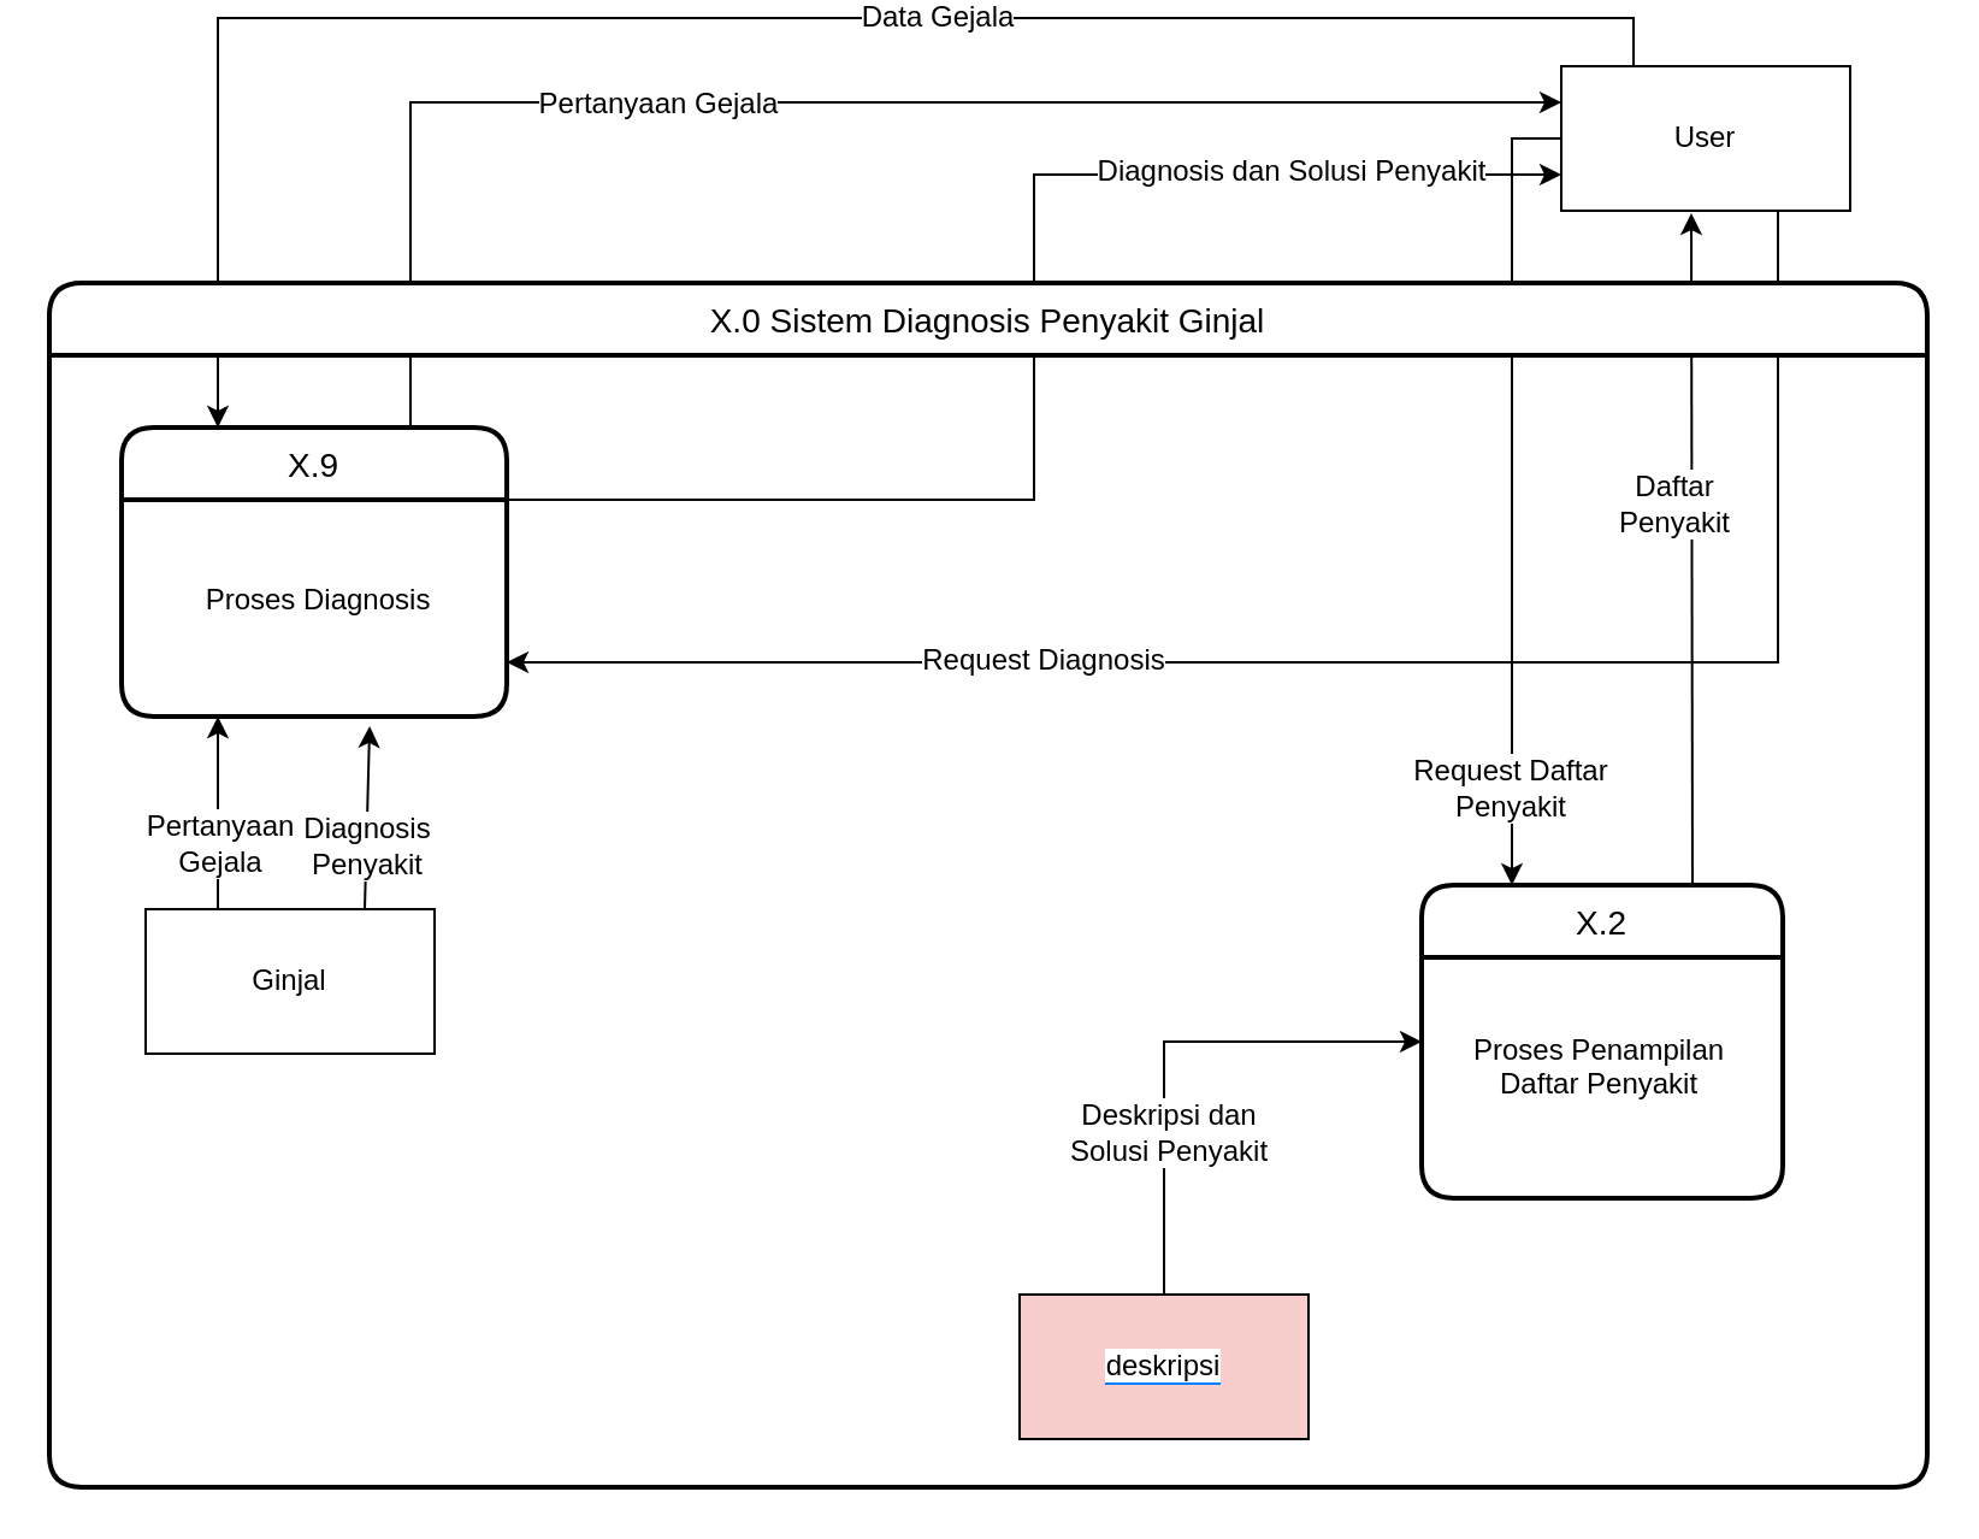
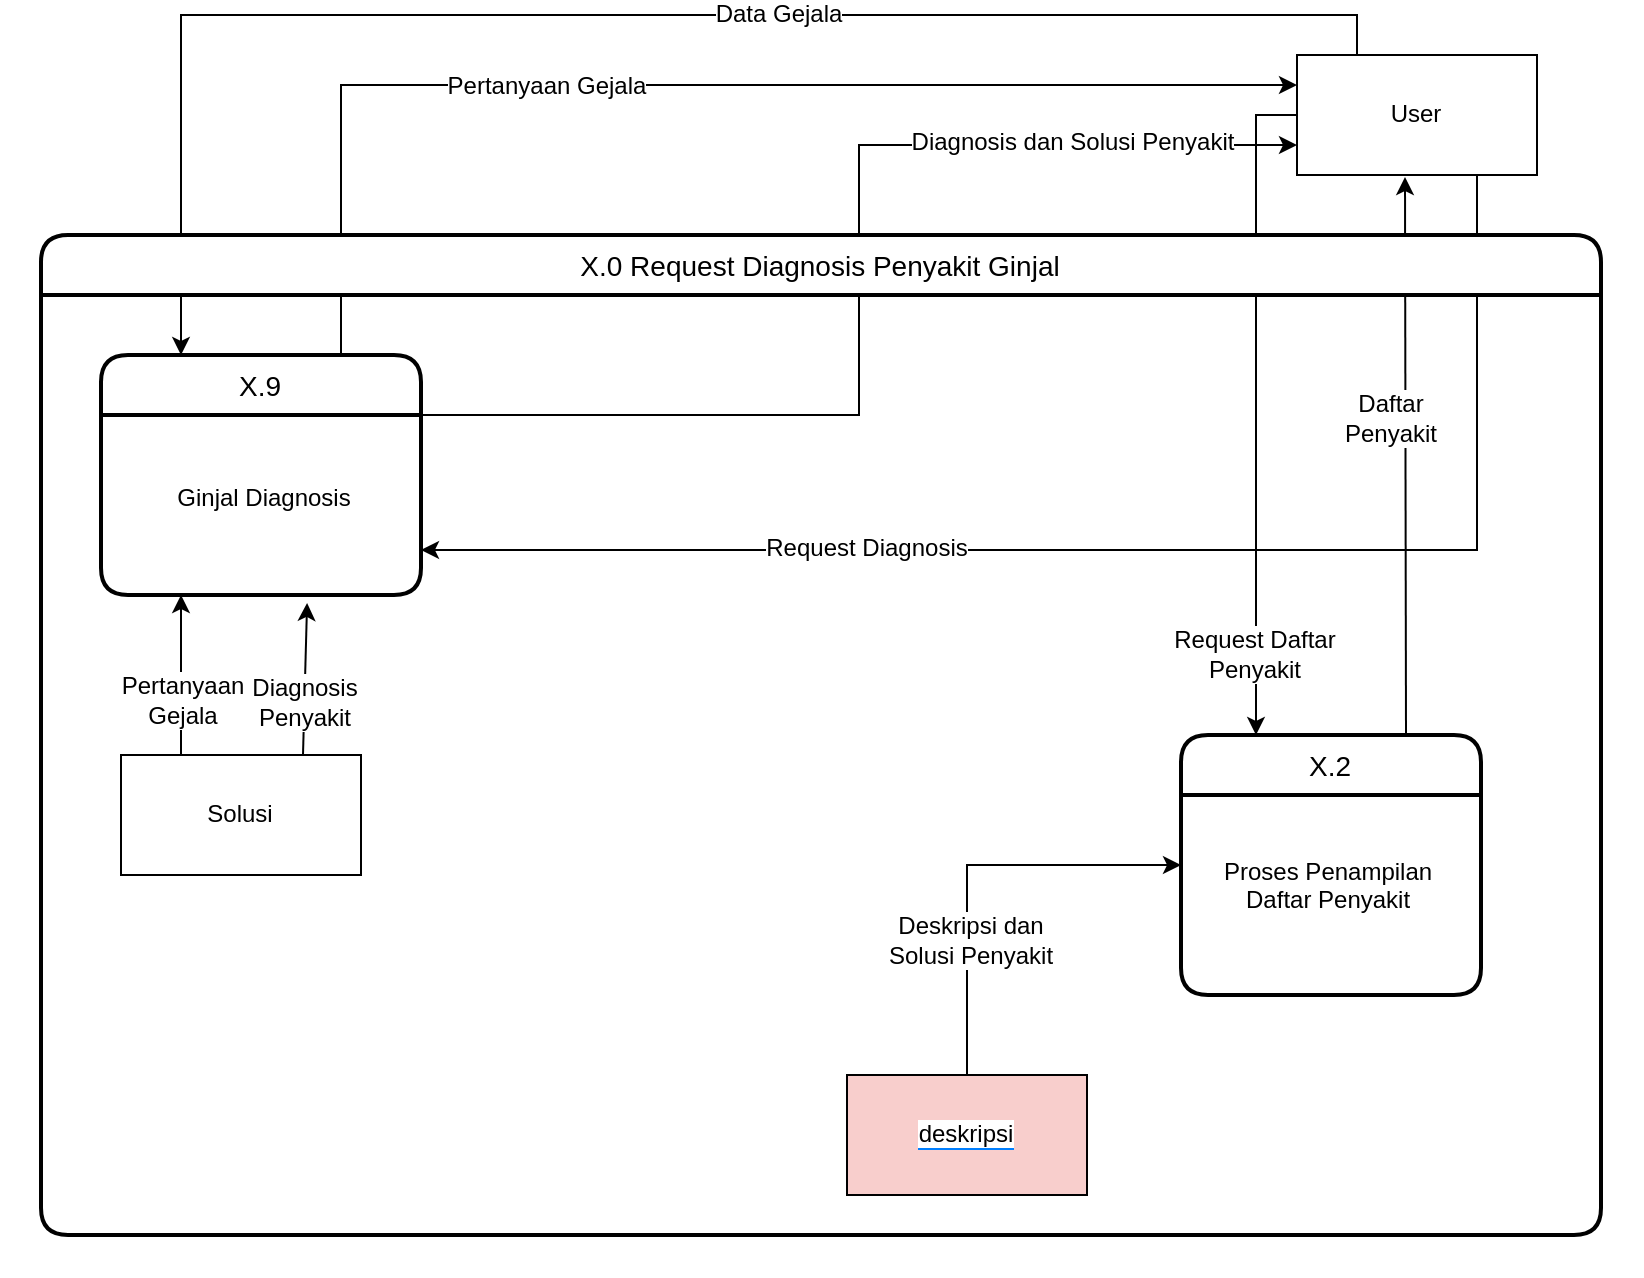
  <mxCell id="0" />
  <mxCell id="1" parent="0" />
  <mxCell id="2" style="edgeStyle=orthogonalEdgeStyle;rounded=0;orthogonalLoop=1;jettySize=auto;html=1;exitX=0.25;exitY=0;exitDx=0;exitDy=0;entryX=0.25;entryY=0;entryDx=0;entryDy=0;fontColor=#000000;" edge="1" parent="1" source="8" target="11"><mxGeometry relative="1" as="geometry" /></mxCell>
  <mxCell id="3" value="Data Gejala" style="text;html=1;resizable=0;points=[];align=center;verticalAlign=middle;labelBackgroundColor=#ffffff;fontColor=#000000;" vertex="1" connectable="0" parent="2"><mxGeometry x="-0.14" y="-1" relative="1" as="geometry"><mxPoint x="25" as="offset" /></mxGeometry></mxCell>
  <mxCell id="4" style="edgeStyle=orthogonalEdgeStyle;rounded=0;orthogonalLoop=1;jettySize=auto;html=1;exitX=0.75;exitY=1;exitDx=0;exitDy=0;entryX=1;entryY=0.75;entryDx=0;entryDy=0;fontColor=#000000;" edge="1" parent="1" source="8" target="12"><mxGeometry relative="1" as="geometry" /></mxCell>
  <mxCell id="5" value="Request Diagnosis" style="text;html=1;resizable=0;points=[];align=center;verticalAlign=middle;labelBackgroundColor=#ffffff;fontColor=#000000;" vertex="1" connectable="0" parent="4"><mxGeometry x="0.446" y="1" relative="1" as="geometry"><mxPoint x="24" y="-2" as="offset" /></mxGeometry></mxCell>
  <mxCell id="6" style="edgeStyle=orthogonalEdgeStyle;rounded=0;orthogonalLoop=1;jettySize=auto;html=1;exitX=0;exitY=0.5;exitDx=0;exitDy=0;entryX=0.25;entryY=0;entryDx=0;entryDy=0;fontColor=#000000;" edge="1" parent="1" source="8" target="25"><mxGeometry relative="1" as="geometry" /></mxCell>
  <mxCell id="7" value="Request Daftar&lt;br&gt;Penyakit&lt;br&gt;" style="text;html=1;resizable=0;points=[];align=center;verticalAlign=middle;labelBackgroundColor=#ffffff;fontColor=#000000;" vertex="1" connectable="0" parent="6"><mxGeometry x="0.753" y="-1" relative="1" as="geometry"><mxPoint as="offset" /></mxGeometry></mxCell>
  <mxCell id="8" value="User" style="rounded=0;whiteSpace=wrap;html=1;" vertex="1" parent="1"><mxGeometry x="648" y="20" width="120" height="60" as="geometry" /></mxCell>
  <mxCell id="9" style="edgeStyle=orthogonalEdgeStyle;rounded=0;orthogonalLoop=1;jettySize=auto;html=1;exitX=1;exitY=0.25;exitDx=0;exitDy=0;entryX=0;entryY=0.75;entryDx=0;entryDy=0;" edge="1" parent="1" source="11" target="8"><mxGeometry relative="1" as="geometry" /></mxCell>
  <mxCell id="10" value="Diagnosis dan Solusi Penyakit" style="text;html=1;resizable=0;points=[];align=center;verticalAlign=middle;labelBackgroundColor=#ffffff;" vertex="1" connectable="0" parent="9"><mxGeometry x="0.521" relative="1" as="geometry"><mxPoint x="24" y="-2" as="offset" /></mxGeometry></mxCell>
  <mxCell id="11" value="X.9" style="swimlane;childLayout=stackLayout;horizontal=1;startSize=30;horizontalStack=0;fillColor=#FFFFFF;fontColor=#000000;rounded=1;fontSize=14;fontStyle=0;strokeWidth=2;resizeParent=0;resizeLast=1;shadow=0;dashed=0;align=center;verticalAlign=middle;labelBackgroundColor=none;" vertex="1" parent="1"><mxGeometry x="50" y="170" width="160" height="120" as="geometry" /></mxCell>
- <mxCell id="12" value="&#10;&#10;Proses Diagnosis" style="align=center;strokeColor=none;fillColor=none;spacingLeft=4;fontSize=12;verticalAlign=top;resizable=0;rotatable=0;part=1;" vertex="1" parent="11"><mxGeometry y="30" width="160" height="90" as="geometry" /></mxCell>
+ <mxCell id="12" value="&#10;&#10;Ginjal Diagnosis" style="align=center;strokeColor=none;fillColor=none;spacingLeft=4;fontSize=12;verticalAlign=top;resizable=0;rotatable=0;part=1;" vertex="1" parent="11"><mxGeometry y="30" width="160" height="90" as="geometry" /></mxCell>
  <mxCell id="13" style="edgeStyle=orthogonalEdgeStyle;rounded=0;orthogonalLoop=1;jettySize=auto;html=1;exitX=0.75;exitY=0;exitDx=0;exitDy=0;entryX=0;entryY=0.25;entryDx=0;entryDy=0;" edge="1" parent="1" source="11" target="8"><mxGeometry relative="1" as="geometry"><mxPoint x="180" y="160" as="sourcePoint" /><mxPoint x="640" y="40" as="targetPoint" /></mxGeometry></mxCell>
  <mxCell id="14" value="Pertanyaan Gejala" style="text;html=1;resizable=0;points=[];align=center;verticalAlign=middle;labelBackgroundColor=#ffffff;" vertex="1" connectable="0" parent="13"><mxGeometry x="-0.226" relative="1" as="geometry"><mxPoint as="offset" /></mxGeometry></mxCell>
  <mxCell id="15" style="edgeStyle=none;rounded=0;orthogonalLoop=1;jettySize=auto;html=1;exitX=0.25;exitY=0;exitDx=0;exitDy=0;entryX=0.25;entryY=1;entryDx=0;entryDy=0;" edge="1" parent="1" source="19" target="12"><mxGeometry relative="1" as="geometry" /></mxCell>
  <mxCell id="16" value="Pertanyaan&lt;br&gt;Gejala&lt;br&gt;" style="text;html=1;resizable=0;points=[];align=center;verticalAlign=middle;labelBackgroundColor=#ffffff;" vertex="1" connectable="0" parent="15"><mxGeometry x="0.3" relative="1" as="geometry"><mxPoint y="24" as="offset" /></mxGeometry></mxCell>
  <mxCell id="17" style="edgeStyle=none;rounded=0;orthogonalLoop=1;jettySize=auto;html=1;exitX=0.75;exitY=0;exitDx=0;exitDy=0;entryX=0.644;entryY=1.044;entryDx=0;entryDy=0;entryPerimeter=0;" edge="1" parent="1" target="12"><mxGeometry relative="1" as="geometry"><mxPoint x="151" y="370" as="sourcePoint" /><mxPoint x="150" y="290" as="targetPoint" /></mxGeometry></mxCell>
  <mxCell id="18" value="Diagnosis&lt;br&gt;Penyakit" style="text;html=1;resizable=0;points=[];align=center;verticalAlign=middle;labelBackgroundColor=#ffffff;" vertex="1" connectable="0" parent="17"><mxGeometry x="-0.289" relative="1" as="geometry"><mxPoint as="offset" /></mxGeometry></mxCell>
- <mxCell id="19" value="Ginjal" style="rounded=0;whiteSpace=wrap;html=1;" vertex="1" parent="1"><mxGeometry x="60" y="370" width="120" height="60" as="geometry" /></mxCell>
+ <mxCell id="19" value="Solusi" style="rounded=0;whiteSpace=wrap;html=1;" vertex="1" parent="1"><mxGeometry x="60" y="370" width="120" height="60" as="geometry" /></mxCell>
  <mxCell id="20" style="edgeStyle=orthogonalEdgeStyle;rounded=0;orthogonalLoop=1;jettySize=auto;html=1;exitX=0.5;exitY=0;exitDx=0;exitDy=0;entryX=0;entryY=0.5;entryDx=0;entryDy=0;fontColor=#000000;" edge="1" parent="1" source="22" target="25"><mxGeometry relative="1" as="geometry" /></mxCell>
  <mxCell id="21" value="Deskripsi dan&lt;br&gt;Solusi Penyakit&lt;br&gt;" style="text;html=1;resizable=0;points=[];align=center;verticalAlign=middle;labelBackgroundColor=#ffffff;fontColor=#000000;" vertex="1" connectable="0" parent="20"><mxGeometry x="-0.358" y="-1" relative="1" as="geometry"><mxPoint as="offset" /></mxGeometry></mxCell>
  <mxCell id="22" value="&lt;font color=&quot;#000000&quot; style=&quot;background-color: rgb(255 , 255 , 255)&quot;&gt;deskripsi&lt;/font&gt;" style="rounded=0;whiteSpace=wrap;html=1;labelBackgroundColor=#007FFF;fontColor=#FFFFFF;align=center;fillColor=#f8cecc;" vertex="1" parent="1"><mxGeometry x="423" y="530" width="120" height="60" as="geometry" /></mxCell>
  <mxCell id="23" style="edgeStyle=none;rounded=0;orthogonalLoop=1;jettySize=auto;html=1;exitX=0.75;exitY=0;exitDx=0;exitDy=0;fontColor=#000000;entryX=0.45;entryY=1.017;entryDx=0;entryDy=0;entryPerimeter=0;" edge="1" parent="1" source="25" target="8"><mxGeometry relative="1" as="geometry" /></mxCell>
  <mxCell id="24" value="Daftar&lt;br&gt;Penyakit&lt;br&gt;" style="text;html=1;resizable=0;points=[];align=center;verticalAlign=middle;labelBackgroundColor=#ffffff;fontColor=#000000;" vertex="1" connectable="0" parent="23"><mxGeometry x="0.142" y="1" relative="1" as="geometry"><mxPoint x="-7" as="offset" /></mxGeometry></mxCell>
  <mxCell id="25" value="X.2" style="swimlane;childLayout=stackLayout;horizontal=1;startSize=30;horizontalStack=0;fillColor=#FFFFFF;fontColor=#000000;rounded=1;fontSize=14;fontStyle=0;strokeWidth=2;resizeParent=0;resizeLast=1;shadow=0;dashed=0;align=center;labelBackgroundColor=none;" vertex="1" parent="1"><mxGeometry x="590" y="360" width="150" height="130" as="geometry" /></mxCell>
  <mxCell id="26" value="&lt;div style=&quot;text-align: center&quot;&gt;&lt;span&gt;&lt;br&gt;&lt;/span&gt;&lt;/div&gt;&lt;div style=&quot;text-align: center&quot;&gt;&lt;span&gt;&lt;br&gt;&lt;/span&gt;&lt;/div&gt;&lt;div style=&quot;text-align: center&quot;&gt;&lt;span&gt;&amp;nbsp; &amp;nbsp; &amp;nbsp; Proses Penampilan&amp;nbsp;&lt;/span&gt;&lt;/div&gt;&lt;div style=&quot;text-align: center&quot;&gt;&lt;span&gt;&amp;nbsp; &amp;nbsp; &amp;nbsp;Daftar Penyakit&lt;/span&gt;&lt;/div&gt;" style="text;html=1;resizable=0;points=[];autosize=1;align=left;verticalAlign=top;spacingTop=-4;fontColor=#000000;" vertex="1" parent="25"><mxGeometry y="30" width="150" height="100" as="geometry" /></mxCell>
- <mxCell id="27" value="X.0 Sistem Diagnosis Penyakit Ginjal" style="swimlane;childLayout=stackLayout;horizontal=1;startSize=30;horizontalStack=0;fillColor=#FFFFFF;fontColor=#000000;rounded=1;fontSize=14;fontStyle=0;strokeWidth=2;resizeParent=0;resizeLast=1;shadow=0;dashed=0;align=center;labelBackgroundColor=none;" vertex="1" parent="1"><mxGeometry x="20" y="110" width="780" height="500" as="geometry" /></mxCell>
+ <mxCell id="27" value="X.0 Request Diagnosis Penyakit Ginjal" style="swimlane;childLayout=stackLayout;horizontal=1;startSize=30;horizontalStack=0;fillColor=#FFFFFF;fontColor=#000000;rounded=1;fontSize=14;fontStyle=0;strokeWidth=2;resizeParent=0;resizeLast=1;shadow=0;dashed=0;align=center;labelBackgroundColor=none;" vertex="1" parent="1"><mxGeometry x="20" y="110" width="780" height="500" as="geometry" /></mxCell>
